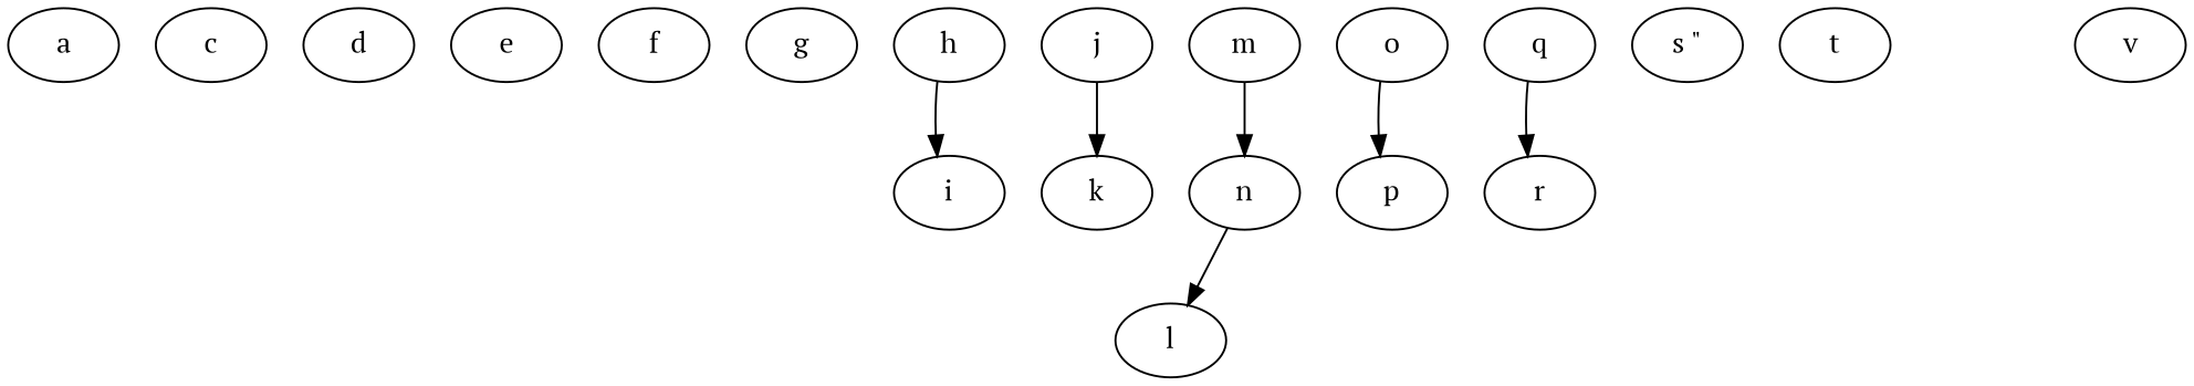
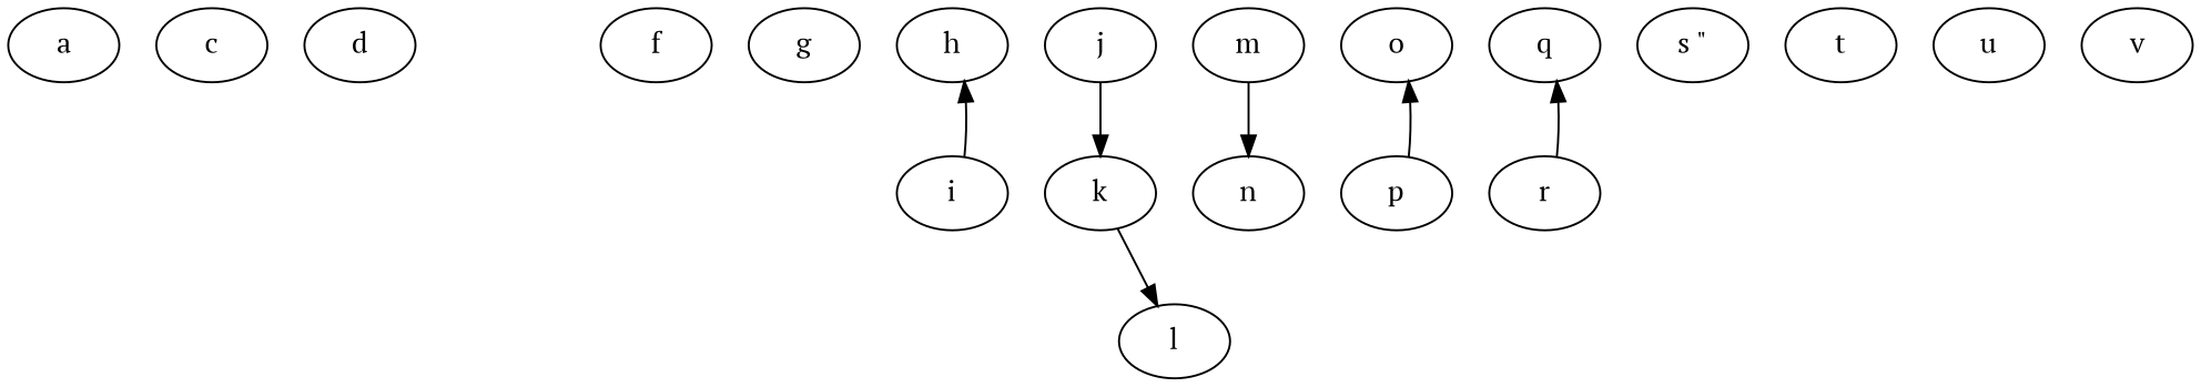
  digraph {
    fontname="PT Serif"
    node [fontname="PT Serif" color=black]
    edge [fontname="PT Serif"]
    a [color=""]
    c
    d
-   e
    f
    g
    h
    i
    j
    k
    l
    m
    n
    o
    p
    q
    r
    "s \""
    n19 [label=t]
+   n20 [label=u]
    n21 [label=v]
-   h -> i
+   i -> h
    j -> k
-   n -> l
+   k -> l
    m -> n
-   o -> p
-   q -> r
+   p -> o
+   r -> q
  }
